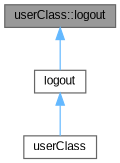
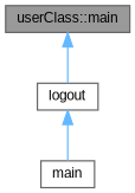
  digraph {
    fontname="Liberation Sans"
    rankdir=TB
    node [color=grey40 fillcolor=white fontname="Liberation Sans" fontsize=10 shape=box style=filled]
    edge [color=steelblue1 dir=back fontname="Liberation Sans" fontsize=10 labelfontname=Helvetica labelfontsize=10 style=solid]
-   n1 [color=gray40 fillcolor=grey60 fontcolor=black height=0.2 label="userClass::logout" width=0.4]
+   n1 [color=gray40 fillcolor=grey60 fontcolor=black height=0.2 label="userClass::main" width=0.4]
    n2 [height=0.2 label=logout width=0.4]
-   n3 [height=0.2 label=userClass width=0.4]
+   n3 [height=0.2 label=main width=0.4]
    n1 -> n2
    n2 -> n3
  }
